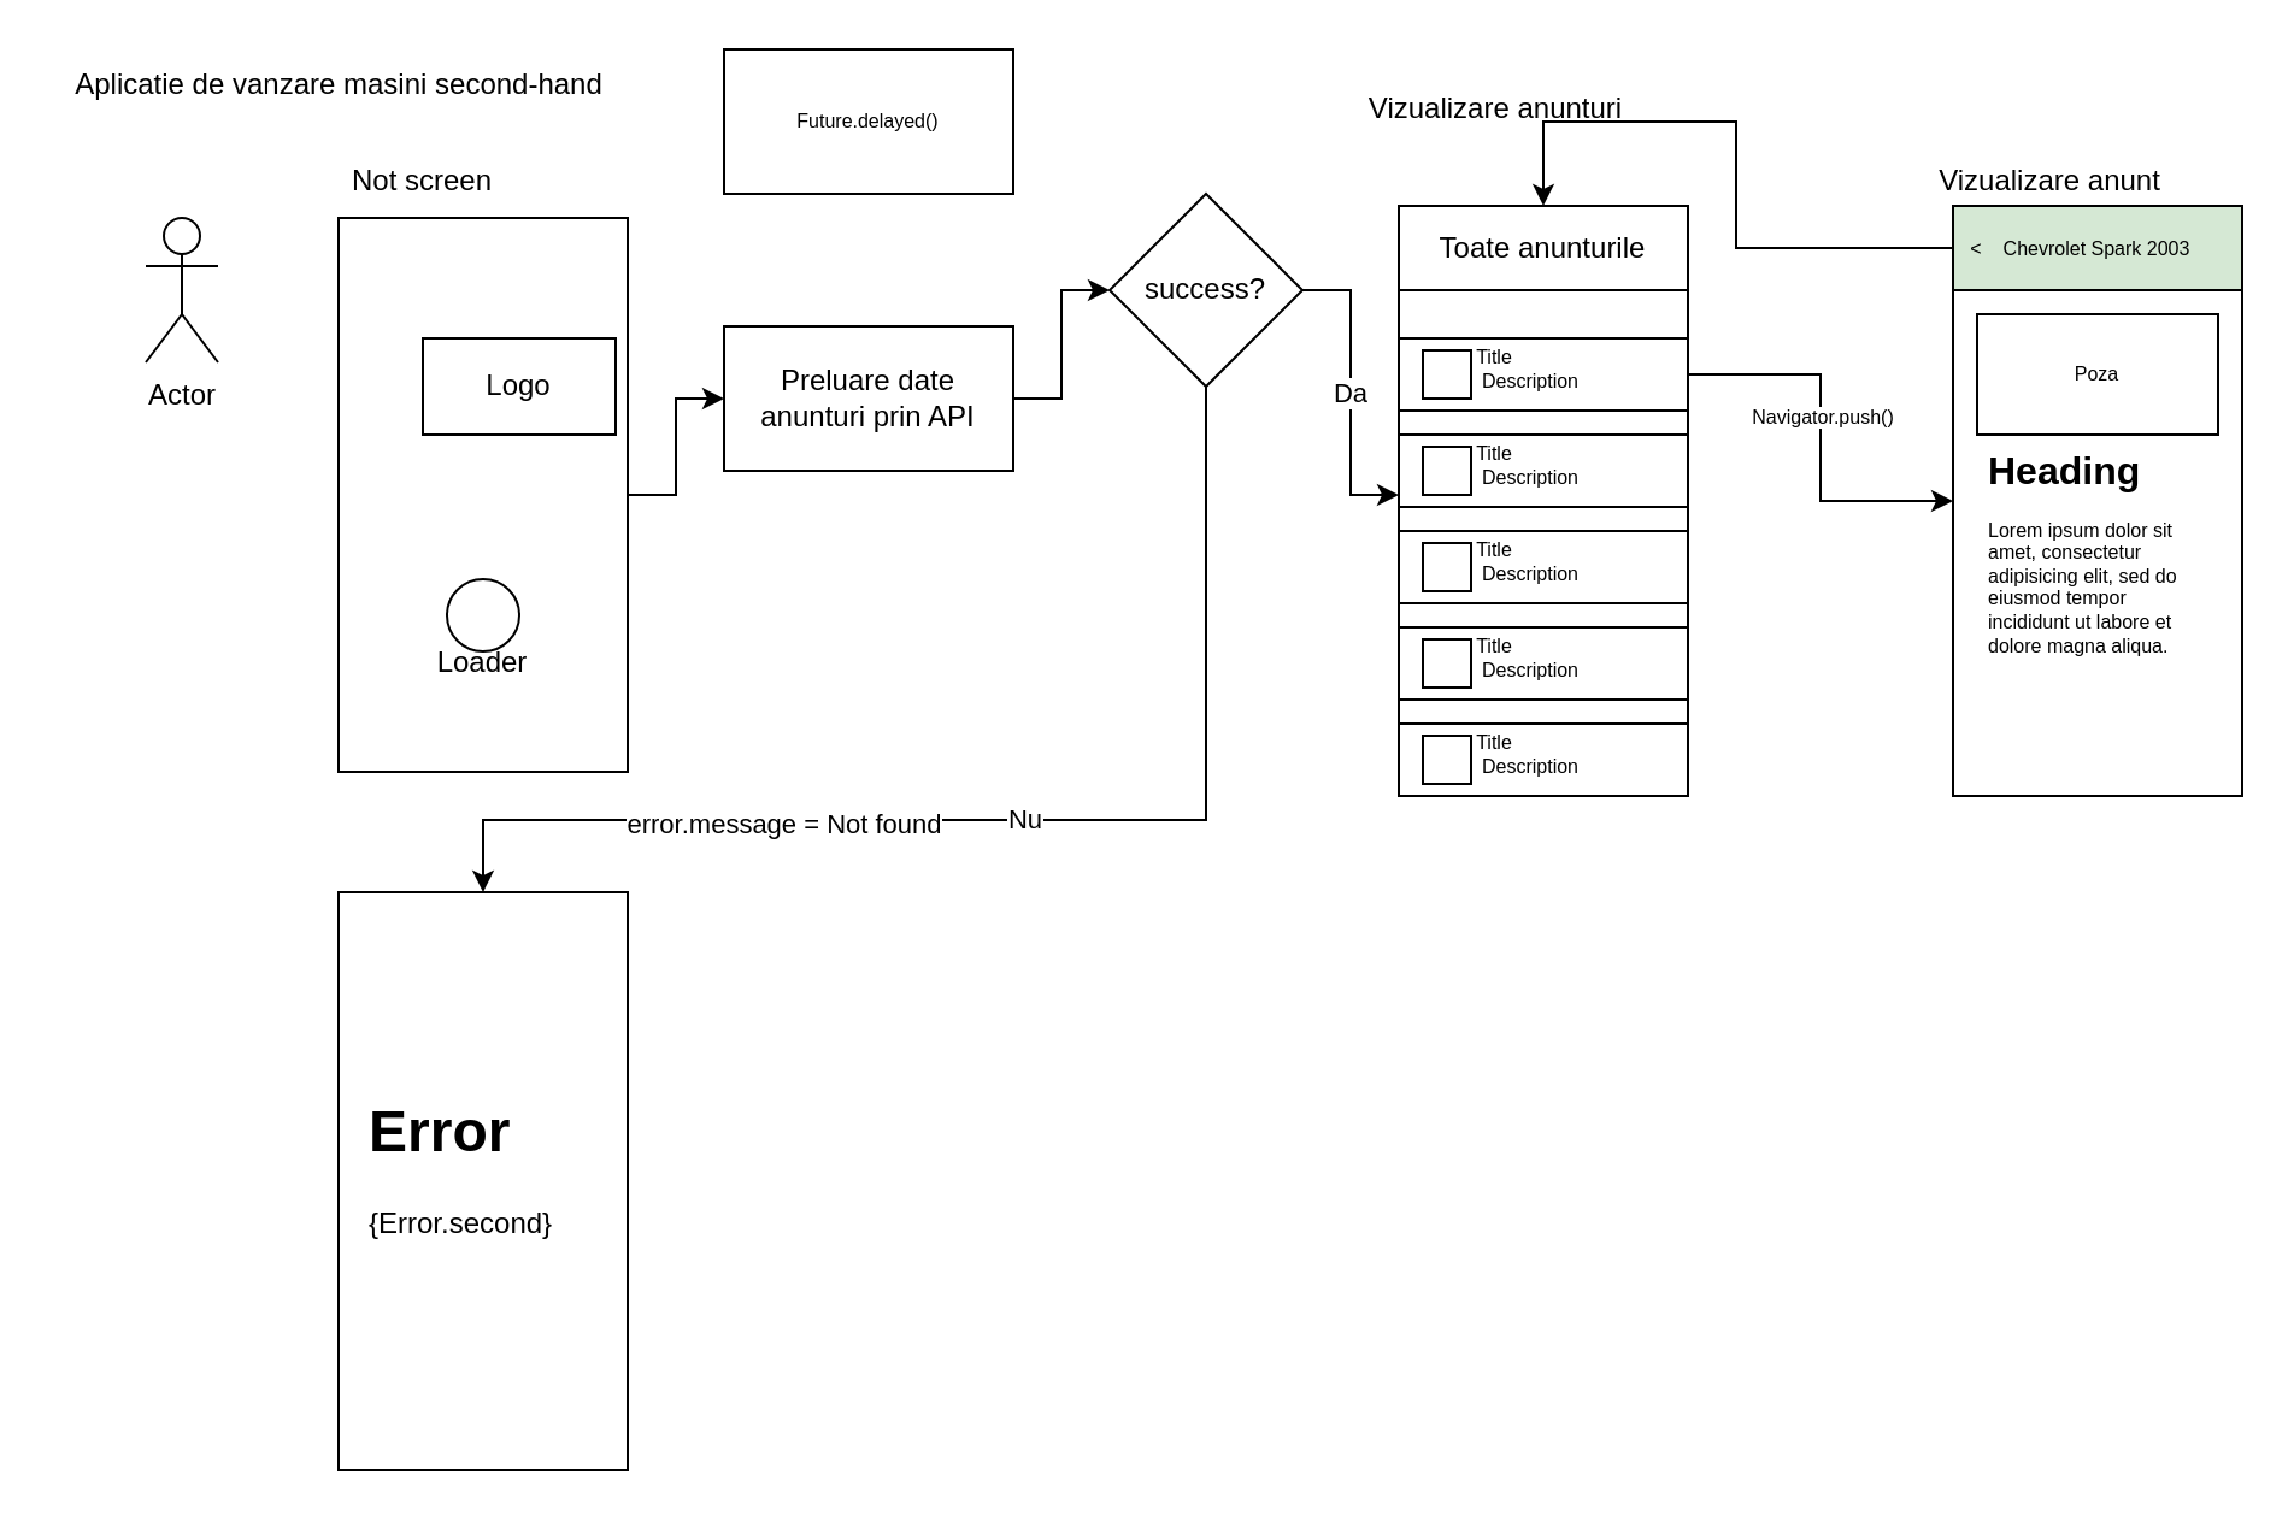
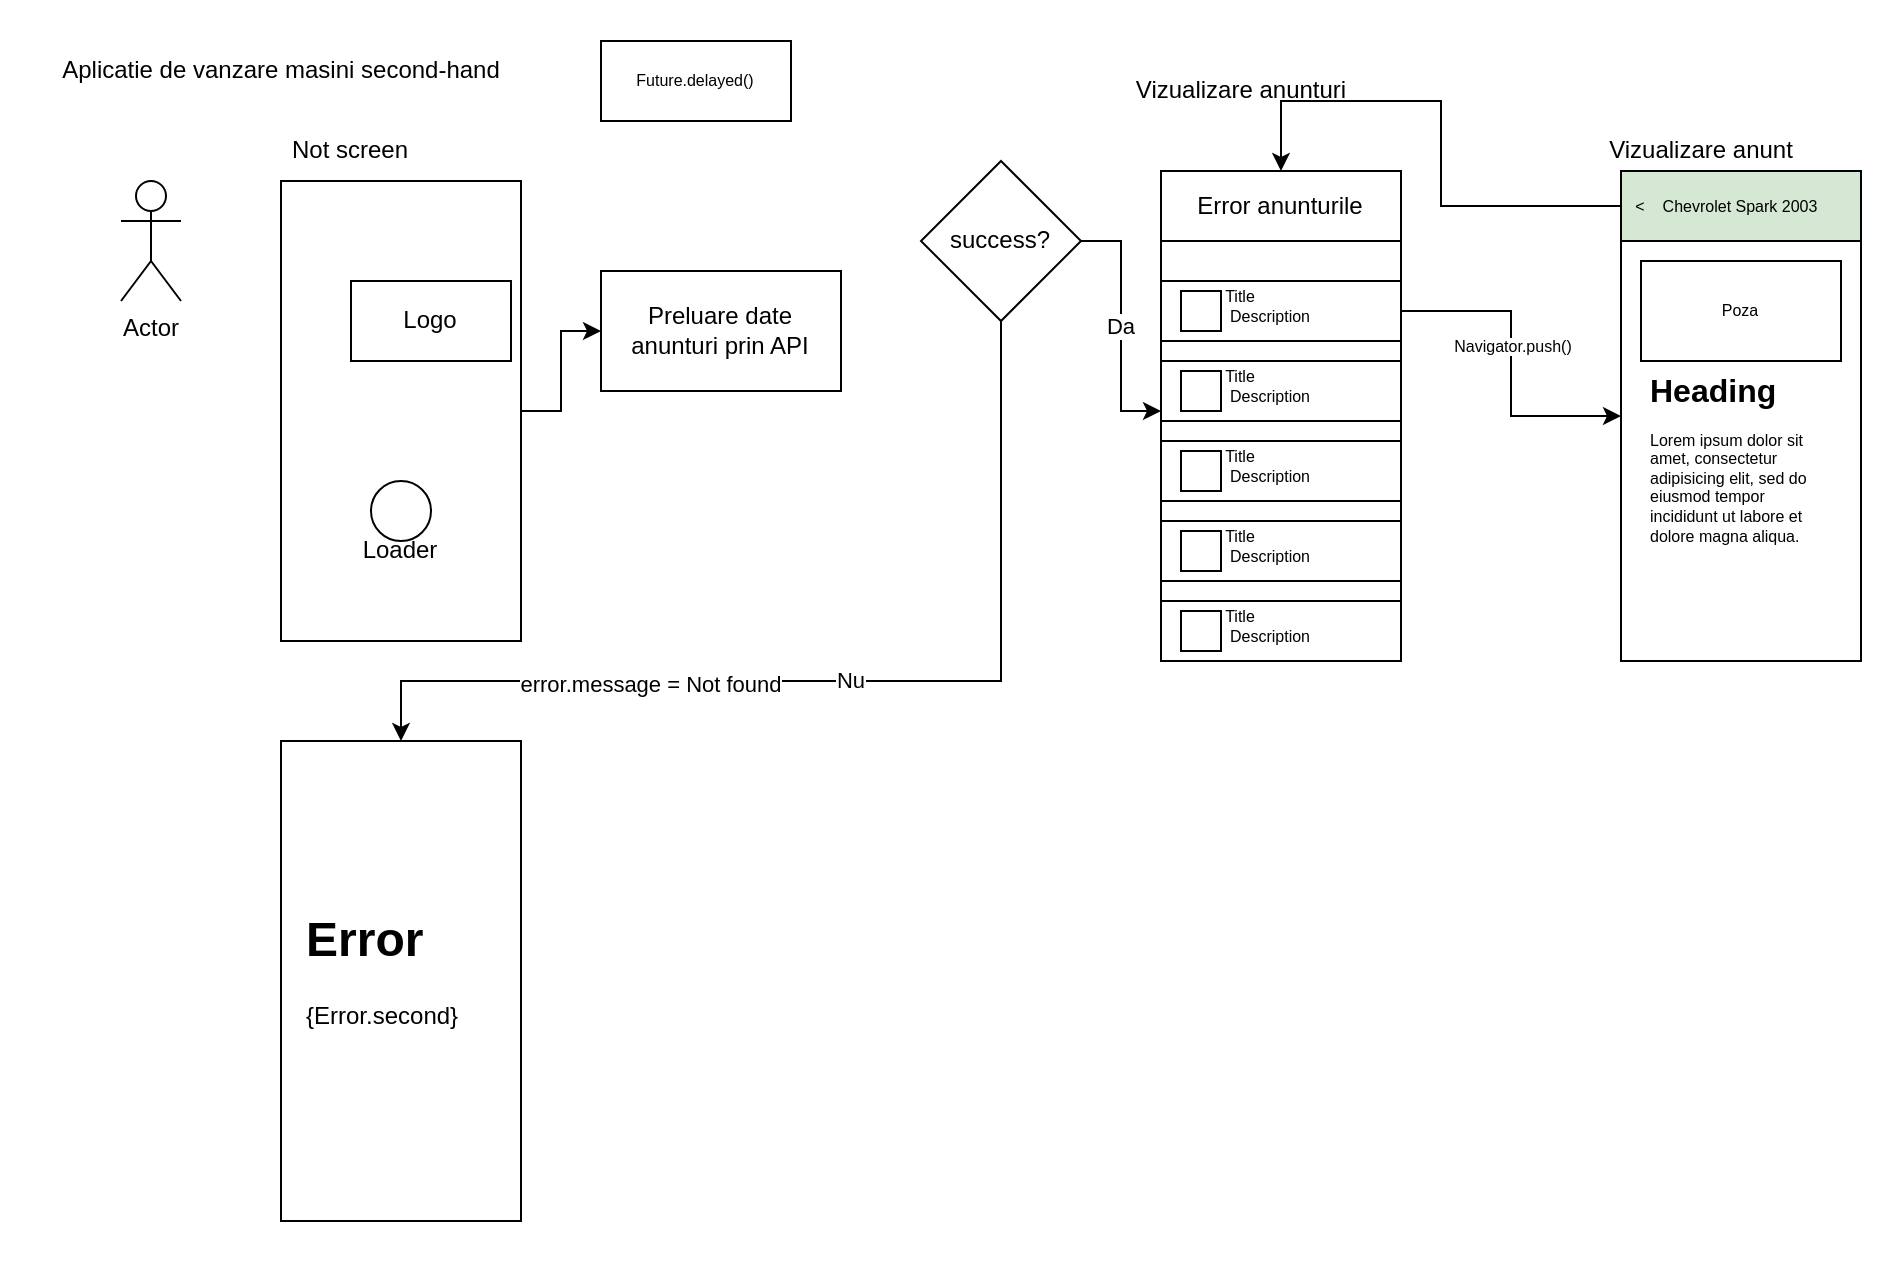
  <mxCell id="0" />
  <mxCell id="1" parent="0" />
  <mxCell id="2" value="" style="rounded=0;whiteSpace=wrap;html=1;" vertex="1" parent="1"><mxGeometry x="580" y="85" width="120" height="240" as="geometry" /></mxCell>
  <mxCell id="3" value="Aplicatie de vanzare masini second-hand" style="text;html=1;align=center;verticalAlign=middle;resizable=0;points=[];autosize=1;strokeColor=none;fillColor=none;" vertex="1" parent="1"><mxGeometry y="20" width="240" height="30" as="geometry" x="20" /></mxCell>
  <mxCell id="4" value="Actor" style="shape=umlActor;verticalLabelPosition=bottom;verticalAlign=top;html=1;outlineConnect=0;" vertex="1" parent="1"><mxGeometry x="60" y="90" width="30" height="60" as="geometry" /></mxCell>
  <mxCell id="5" style="edgeStyle=orthogonalEdgeStyle;rounded=0;orthogonalLoop=1;jettySize=auto;html=1;exitX=1;exitY=0.5;exitDx=0;exitDy=0;entryX=0;entryY=0.5;entryDx=0;entryDy=0;" edge="1" parent="1" source="6" target="12"><mxGeometry relative="1" as="geometry" /></mxCell>
  <mxCell id="6" value="" style="rounded=0;whiteSpace=wrap;html=1;" vertex="1" parent="1"><mxGeometry x="140" y="90" width="120" height="230" as="geometry" /></mxCell>
  <mxCell id="7" value="Logo" style="rounded=0;whiteSpace=wrap;html=1;" vertex="1" parent="1"><mxGeometry x="175" y="140" width="80" height="40" as="geometry" /></mxCell>
  <mxCell id="8" value="" style="ellipse;whiteSpace=wrap;html=1;" vertex="1" parent="1"><mxGeometry x="185" y="240" width="30" height="30" as="geometry" /></mxCell>
  <mxCell id="9" value="Loader" style="text;html=1;strokeColor=none;fillColor=none;align=center;verticalAlign=middle;whiteSpace=wrap;rounded=0;" vertex="1" parent="1"><mxGeometry x="170" y="260" width="60" height="30" as="geometry" /></mxCell>
  <mxCell id="10" value="Not screen" style="text;strokeColor=none;fillColor=none;align=left;verticalAlign=middle;spacingLeft=4;spacingRight=4;overflow=hidden;points=[[0,0.5],[1,0.5]];portConstraint=eastwest;rotatable=0;whiteSpace=wrap;html=1;" vertex="1" parent="1"><mxGeometry x="140" y="60" width="90" height="30" as="geometry" /></mxCell>
- <mxCell id="11" style="edgeStyle=orthogonalEdgeStyle;rounded=0;orthogonalLoop=1;jettySize=auto;html=1;exitX=1;exitY=0.5;exitDx=0;exitDy=0;entryX=0;entryY=0.5;entryDx=0;entryDy=0;" edge="1" parent="1" source="12" target="16"><mxGeometry relative="1" as="geometry" /></mxCell>
  <mxCell id="12" value="Preluare date anunturi prin API" style="rounded=0;whiteSpace=wrap;html=1;" vertex="1" parent="1"><mxGeometry x="300" y="135" width="120" height="60" as="geometry" /></mxCell>
  <mxCell id="13" value="Da" style="edgeStyle=orthogonalEdgeStyle;rounded=0;orthogonalLoop=1;jettySize=auto;html=1;exitX=1;exitY=0.5;exitDx=0;exitDy=0;entryX=0;entryY=0.5;entryDx=0;entryDy=0;" edge="1" parent="1" source="16" target="2"><mxGeometry relative="1" as="geometry" /></mxCell>
  <mxCell id="14" value="Nu" style="edgeStyle=orthogonalEdgeStyle;rounded=0;orthogonalLoop=1;jettySize=auto;html=1;exitX=0.5;exitY=1;exitDx=0;exitDy=0;" edge="1" parent="1" source="16" target="17"><mxGeometry relative="1" as="geometry"><Array as="points"><mxPoint x="500" y="340" /><mxPoint x="200" y="340" /></Array></mxGeometry></mxCell>
  <mxCell id="15" value="error.message = Not found" style="edgeLabel;html=1;align=center;verticalAlign=middle;resizable=0;points=[];" vertex="1" connectable="0" parent="14"><mxGeometry x="0.396" y="1" relative="1" as="geometry"><mxPoint as="offset" /></mxGeometry></mxCell>
  <mxCell id="16" value="success?" style="rhombus;whiteSpace=wrap;html=1;" vertex="1" parent="1"><mxGeometry x="460" y="80" width="80" height="80" as="geometry" /></mxCell>
  <mxCell id="17" value="" style="rounded=0;whiteSpace=wrap;html=1;" vertex="1" parent="1"><mxGeometry x="140" y="370" width="120" height="240" as="geometry" /></mxCell>
  <mxCell id="18" value="&lt;h1&gt;Error&lt;/h1&gt;&lt;div&gt;{Error.second}&lt;/div&gt;" style="text;html=1;strokeColor=none;fillColor=none;spacing=5;spacingTop=-20;whiteSpace=wrap;overflow=hidden;rounded=0;" vertex="1" parent="1"><mxGeometry x="147.5" y="450" width="105" height="70" as="geometry" /></mxCell>
  <mxCell id="19" value="&lt;span style=&quot;&quot;&gt;Vizualizare anunturi&lt;/span&gt;" style="text;html=1;align=center;verticalAlign=middle;resizable=0;points=[];autosize=1;strokeColor=none;fillColor=none;" vertex="1" parent="1"><mxGeometry x="555" y="30" width="130" height="30" as="geometry" /></mxCell>
- <mxCell id="20" value="Toate anunturile" style="rounded=0;whiteSpace=wrap;html=1;" vertex="1" parent="1"><mxGeometry x="580" y="85" width="120" height="35" as="geometry" /></mxCell>
+ <mxCell id="20" value="Error anunturile" style="rounded=0;whiteSpace=wrap;html=1;" vertex="1" parent="1"><mxGeometry x="580" y="85" width="120" height="35" as="geometry" /></mxCell>
  <mxCell id="21" style="edgeStyle=orthogonalEdgeStyle;rounded=0;orthogonalLoop=1;jettySize=auto;html=1;exitX=1;exitY=0.5;exitDx=0;exitDy=0;entryX=0;entryY=0.5;entryDx=0;entryDy=0;fontSize=8;" edge="1" parent="1" source="23" target="43"><mxGeometry relative="1" as="geometry"><mxPoint x="770" y="155" as="sourcePoint" /></mxGeometry></mxCell>
  <mxCell id="22" value="Navigator.push()" style="edgeLabel;html=1;align=center;verticalAlign=middle;resizable=0;points=[];fontSize=8;" vertex="1" connectable="0" parent="21"><mxGeometry x="-0.118" relative="1" as="geometry"><mxPoint as="offset" /></mxGeometry></mxCell>
  <mxCell id="23" value="" style="rounded=0;whiteSpace=wrap;html=1;" vertex="1" parent="1"><mxGeometry x="580" y="140" width="120" height="30" as="geometry" /></mxCell>
  <mxCell id="24" value="" style="rounded=0;whiteSpace=wrap;html=1;" vertex="1" parent="1"><mxGeometry x="590" y="145" width="20" height="20" as="geometry" /></mxCell>
  <mxCell id="25" value="Title" style="text;html=1;strokeColor=none;fillColor=none;align=center;verticalAlign=middle;whiteSpace=wrap;rounded=0;fontSize=8;" vertex="1" parent="1"><mxGeometry x="610" y="140" width="20" height="15" as="geometry" /></mxCell>
  <mxCell id="26" value="Description" style="text;html=1;strokeColor=none;fillColor=none;align=center;verticalAlign=middle;whiteSpace=wrap;rounded=0;fontSize=8;" vertex="1" parent="1"><mxGeometry x="610" y="150" width="50" height="15" as="geometry" /></mxCell>
  <mxCell id="27" value="" style="rounded=0;whiteSpace=wrap;html=1;" vertex="1" parent="1"><mxGeometry x="580" y="180" width="120" height="30" as="geometry" /></mxCell>
  <mxCell id="28" value="" style="rounded=0;whiteSpace=wrap;html=1;" vertex="1" parent="1"><mxGeometry x="590" y="185" width="20" height="20" as="geometry" /></mxCell>
  <mxCell id="29" value="Title" style="text;html=1;strokeColor=none;fillColor=none;align=center;verticalAlign=middle;whiteSpace=wrap;rounded=0;fontSize=8;" vertex="1" parent="1"><mxGeometry x="610" y="180" width="20" height="15" as="geometry" /></mxCell>
  <mxCell id="30" value="Description" style="text;html=1;strokeColor=none;fillColor=none;align=center;verticalAlign=middle;whiteSpace=wrap;rounded=0;fontSize=8;" vertex="1" parent="1"><mxGeometry x="610" y="190" width="50" height="15" as="geometry" /></mxCell>
  <mxCell id="31" value="" style="rounded=0;whiteSpace=wrap;html=1;" vertex="1" parent="1"><mxGeometry x="580" y="220" width="120" height="30" as="geometry" /></mxCell>
  <mxCell id="32" value="" style="rounded=0;whiteSpace=wrap;html=1;" vertex="1" parent="1"><mxGeometry x="590" y="225" width="20" height="20" as="geometry" /></mxCell>
  <mxCell id="33" value="Title" style="text;html=1;strokeColor=none;fillColor=none;align=center;verticalAlign=middle;whiteSpace=wrap;rounded=0;fontSize=8;" vertex="1" parent="1"><mxGeometry x="610" y="220" width="20" height="15" as="geometry" /></mxCell>
  <mxCell id="34" value="Description" style="text;html=1;strokeColor=none;fillColor=none;align=center;verticalAlign=middle;whiteSpace=wrap;rounded=0;fontSize=8;" vertex="1" parent="1"><mxGeometry x="610" y="230" width="50" height="15" as="geometry" /></mxCell>
  <mxCell id="35" value="" style="rounded=0;whiteSpace=wrap;html=1;" vertex="1" parent="1"><mxGeometry x="580" y="260" width="120" height="30" as="geometry" /></mxCell>
  <mxCell id="36" value="" style="rounded=0;whiteSpace=wrap;html=1;" vertex="1" parent="1"><mxGeometry x="590" y="265" width="20" height="20" as="geometry" /></mxCell>
  <mxCell id="37" value="Title" style="text;html=1;strokeColor=none;fillColor=none;align=center;verticalAlign=middle;whiteSpace=wrap;rounded=0;fontSize=8;" vertex="1" parent="1"><mxGeometry x="610" y="260" width="20" height="15" as="geometry" /></mxCell>
  <mxCell id="38" value="Description" style="text;html=1;strokeColor=none;fillColor=none;align=center;verticalAlign=middle;whiteSpace=wrap;rounded=0;fontSize=8;" vertex="1" parent="1"><mxGeometry x="610" y="270" width="50" height="15" as="geometry" /></mxCell>
  <mxCell id="39" value="" style="rounded=0;whiteSpace=wrap;html=1;" vertex="1" parent="1"><mxGeometry x="580" y="300" width="120" height="30" as="geometry" /></mxCell>
  <mxCell id="40" value="" style="rounded=0;whiteSpace=wrap;html=1;" vertex="1" parent="1"><mxGeometry x="590" y="305" width="20" height="20" as="geometry" /></mxCell>
  <mxCell id="41" value="Title" style="text;html=1;strokeColor=none;fillColor=none;align=center;verticalAlign=middle;whiteSpace=wrap;rounded=0;fontSize=8;" vertex="1" parent="1"><mxGeometry x="610" y="300" width="20" height="15" as="geometry" /></mxCell>
  <mxCell id="42" value="Description" style="text;html=1;strokeColor=none;fillColor=none;align=center;verticalAlign=middle;whiteSpace=wrap;rounded=0;fontSize=8;" vertex="1" parent="1"><mxGeometry x="610" y="310" width="50" height="15" as="geometry" /></mxCell>
  <mxCell id="43" value="" style="rounded=0;whiteSpace=wrap;html=1;fontSize=8;" vertex="1" parent="1"><mxGeometry x="810" y="85" width="120" height="245" as="geometry" /></mxCell>
  <mxCell id="44" value="Chevrolet Spark 2003" style="rounded=0;whiteSpace=wrap;html=1;fontSize=8;fillColor=#d5e8d4;" vertex="1" parent="1"><mxGeometry x="810" y="85" width="120" height="35" as="geometry" /></mxCell>
  <mxCell id="45" value="&lt;h1&gt;Heading&lt;/h1&gt;&lt;p&gt;Lorem ipsum dolor sit amet, consectetur adipisicing elit, sed do eiusmod tempor incididunt ut labore et dolore magna aliqua.&lt;/p&gt;" style="text;html=1;strokeColor=none;fillColor=none;spacing=5;spacingTop=-20;whiteSpace=wrap;overflow=hidden;rounded=0;fontSize=8;" vertex="1" parent="1"><mxGeometry x="820" y="185" width="100" height="95" as="geometry" /></mxCell>
  <mxCell id="46" value="Poza" style="rounded=0;whiteSpace=wrap;html=1;fontSize=8;" vertex="1" parent="1"><mxGeometry x="820" y="130" width="100" height="50" as="geometry" /></mxCell>
  <mxCell id="47" style="edgeStyle=orthogonalEdgeStyle;rounded=0;orthogonalLoop=1;jettySize=auto;html=1;exitX=0;exitY=0.5;exitDx=0;exitDy=0;entryX=0.5;entryY=0;entryDx=0;entryDy=0;fontSize=8;" edge="1" parent="1" source="48" target="20"><mxGeometry relative="1" as="geometry"><Array as="points"><mxPoint x="720" y="103" /><mxPoint x="720" y="50" /><mxPoint x="640" y="50" /></Array></mxGeometry></mxCell>
  <mxCell id="48" value="&amp;lt;" style="text;html=1;strokeColor=none;fillColor=none;align=center;verticalAlign=middle;whiteSpace=wrap;rounded=0;fontSize=8;" vertex="1" parent="1"><mxGeometry x="810" y="92.5" width="20" height="20" as="geometry" /></mxCell>
- <mxCell id="49" value="Future.delayed()" style="rounded=0;whiteSpace=wrap;html=1;fontSize=8;" vertex="1" parent="1"><mxGeometry x="300" y="20" width="120" height="60" as="geometry" /></mxCell>
+ <mxCell id="49" value="Future.delayed()" style="rounded=0;whiteSpace=wrap;html=1;fontSize=8;" vertex="1" parent="1"><mxGeometry x="300" y="20" width="95" height="40" as="geometry" /></mxCell>
  <mxCell id="50" value="&lt;font style=&quot;font-size: 12px;&quot;&gt;Vizualizare anunt&lt;/font&gt;" style="text;html=1;align=center;verticalAlign=middle;resizable=0;points=[];autosize=1;strokeColor=none;fillColor=none;fontSize=8;" vertex="1" parent="1"><mxGeometry x="790" y="60" width="120" height="30" as="geometry" /></mxCell>
